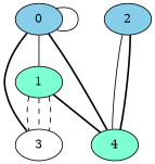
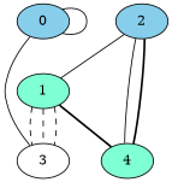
  graph {
    node [fillcolor=skyblue style=filled]
    edge [style=bold]
    0
    1 [fillcolor=aquamarine]
    3 [fillcolor=white]
    4 [fillcolor=aquamarine]
    2
    0 -- 0 [style=solid]
-   0 -- 1 [style=solid]
-   0 -- 3
-   0 -- 4
+   2 -- 1 [style=solid]
+   0 -- 3 [style=solid]
    1 -- 3 [style=dashed]
    1 -- 3 [style=dashed]
    1 -- 3 [style=dashed]
    1 -- 4
    2 -- 4 [style=solid]
    2 -- 4
  }
